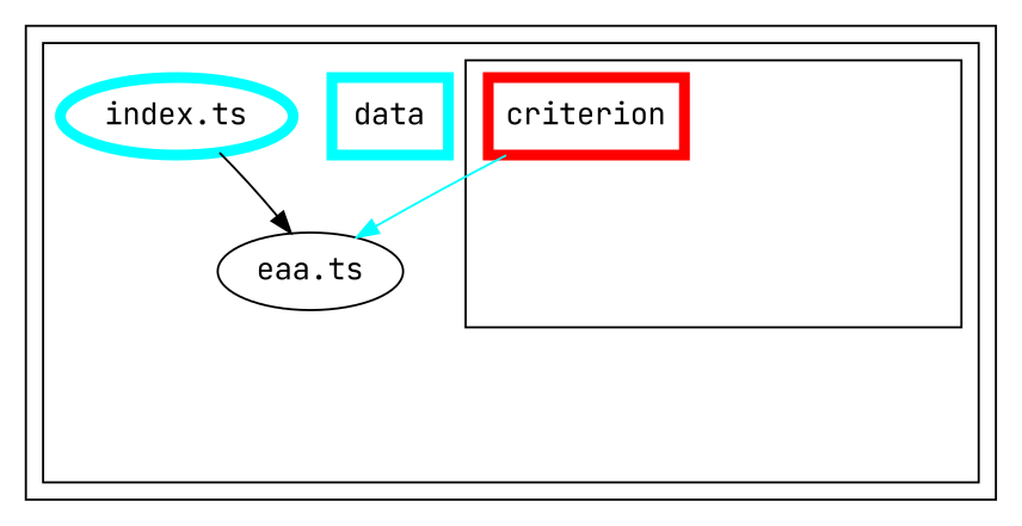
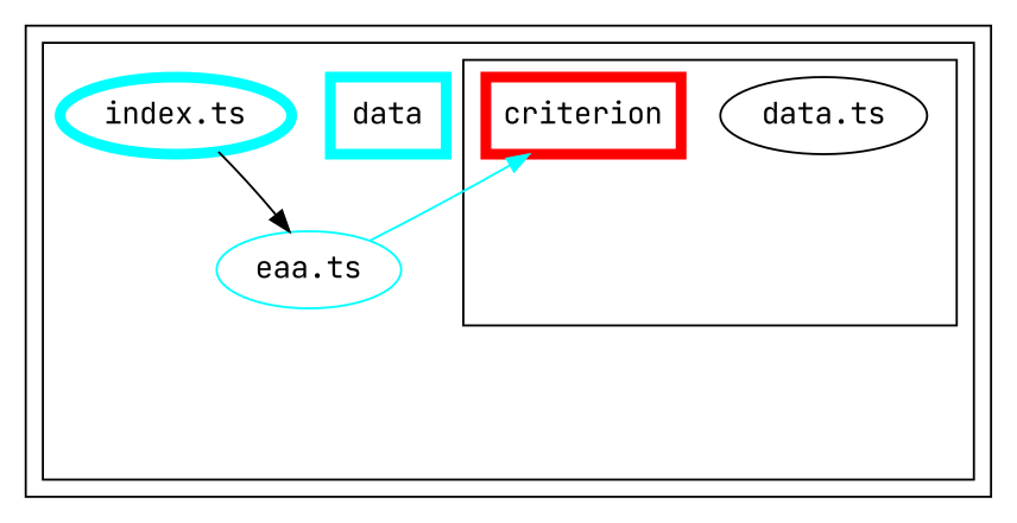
  digraph {
    compound=true
    fontname="JetBrains Mono"
    node [fontname="JetBrains Mono"]
    edge [fontname="JetBrains Mono" style=invis]
+   n1 [label="data.ts"]
    "exit_src/criterion" [style=invis]
    n3 [color="#ff0000" label=criterion penwidth=5 shape=rectangle]
-   n4 [label="eaa.ts"]
+   n4 [label="eaa.ts" color="#00ffff"]
    exit_src [style=invis]
    n6 [color="#00ffff" label=data penwidth=5 shape=rectangle]
    n7 [color="#00ffff" label="index.ts" penwidth=5]
    subgraph cluster_1 {
      color="#000000"
      subgraph cluster_2 {
        color="#000000"
        n4
        exit_src
        n6
        n7
        subgraph cluster_3 {
          color="#000000"
+         n1
          "exit_src/criterion"
          n3
        }
      }
    }
+   n1 -> "exit_src/criterion"
    "exit_src/criterion" -> exit_src
-   n3 -> n4 [color="#00ffff" style=solid]
+   n4 -> n3 [color="#00ffff" style=solid]
    n4 -> exit_src
    exit_src -> exit_src
    exit_src -> exit_src
    exit_src -> exit_src
    n7 -> n4
    n7 -> n4 [color=black style=solid]
    n7 -> exit_src
  }
